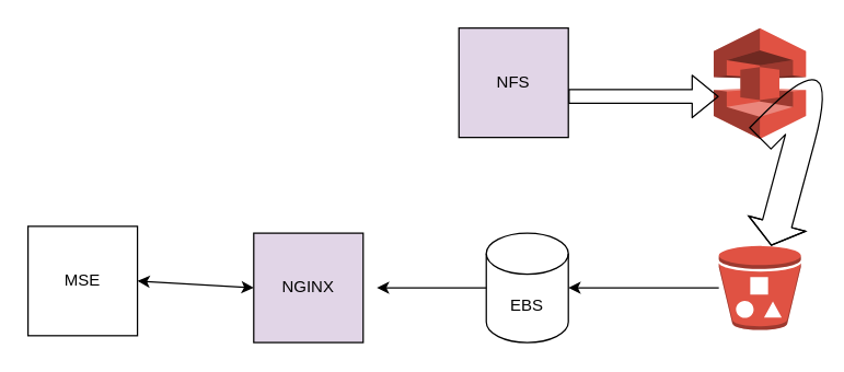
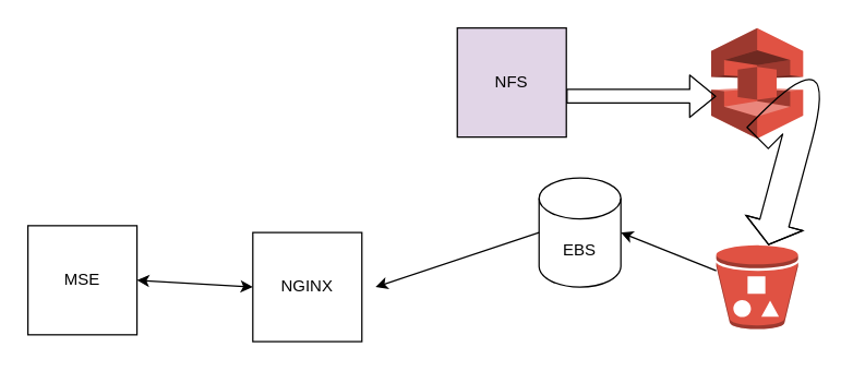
  <mxCell id="0" />
  <mxCell id="1" parent="0" />
  <mxCell id="2" value="MSE" style="whiteSpace=wrap;html=1;aspect=fixed;" vertex="1" parent="1"><mxGeometry x="20" y="165" width="80" height="80" as="geometry" /></mxCell>
- <mxCell id="3" value="NGINX" style="whiteSpace=wrap;html=1;aspect=fixed;fillColor=#e1d5e7;" vertex="1" parent="1"><mxGeometry x="185" y="170" width="80" height="80" as="geometry" /></mxCell>
- <mxCell id="4" value="EBS" style="shape=cylinder3;whiteSpace=wrap;html=1;boundedLbl=1;backgroundOutline=1;size=15;" vertex="1" parent="1"><mxGeometry x="355" y="170" width="60" height="80" as="geometry" /></mxCell>
+ <mxCell id="3" value="NGINX" style="whiteSpace=wrap;html=1;aspect=fixed;" vertex="1" parent="1"><mxGeometry x="185" y="170" width="80" height="80" as="geometry" /></mxCell>
+ <mxCell id="4" value="EBS" style="shape=cylinder3;whiteSpace=wrap;html=1;boundedLbl=1;backgroundOutline=1;size=15;" vertex="1" parent="1"><mxGeometry x="395" y="130" width="60" height="80" as="geometry" /></mxCell>
  <mxCell id="5" value="" style="outlineConnect=0;dashed=0;verticalLabelPosition=bottom;verticalAlign=top;align=center;html=1;shape=mxgraph.aws3.bucket_with_objects;fillColor=#E05243;gradientColor=none;" vertex="1" parent="1"><mxGeometry x="525" y="179.25" width="60" height="61.5" as="geometry" /></mxCell>
  <mxCell id="6" value="NFS" style="whiteSpace=wrap;html=1;aspect=fixed;fillColor=#e1d5e7;" vertex="1" parent="1"><mxGeometry x="335" y="20" width="80" height="80" as="geometry" /></mxCell>
  <mxCell id="7" value="" style="outlineConnect=0;dashed=0;verticalLabelPosition=bottom;verticalAlign=top;align=center;html=1;shape=mxgraph.aws3.snowball;fillColor=#E05243;gradientColor=none;" vertex="1" parent="1"><mxGeometry x="521.25" y="20" width="67.5" height="81" as="geometry" /></mxCell>
  <mxCell id="8" value="" style="shape=flexArrow;endArrow=classic;html=1;" edge="1" parent="1"><mxGeometry width="50" height="50" relative="1" as="geometry"><mxPoint x="415" y="70" as="sourcePoint" /><mxPoint x="525" y="70" as="targetPoint" /></mxGeometry></mxCell>
  <mxCell id="9" value="" style="shape=flexArrow;endArrow=classic;html=1;width=22;endSize=5.09;" edge="1" parent="1" target="5"><mxGeometry width="50" height="50" relative="1" as="geometry"><mxPoint x="555" y="101" as="sourcePoint" /><mxPoint x="605" y="51" as="targetPoint" /><Array as="points"><mxPoint x="595" y="61" /></Array></mxGeometry></mxCell>
  <mxCell id="10" value="" style="endArrow=classic;html=1;entryX=1;entryY=0.5;entryDx=0;entryDy=0;entryPerimeter=0;" edge="1" parent="1" source="5" target="4"><mxGeometry width="50" height="50" relative="1" as="geometry"><mxPoint x="325" y="270" as="sourcePoint" /><mxPoint x="375" y="220" as="targetPoint" /></mxGeometry></mxCell>
  <mxCell id="11" value="" style="endArrow=classic;html=1;exitX=0;exitY=0.5;exitDx=0;exitDy=0;exitPerimeter=0;" edge="1" parent="1" source="4"><mxGeometry width="50" height="50" relative="1" as="geometry"><mxPoint x="325" y="270" as="sourcePoint" /><mxPoint x="275" y="210" as="targetPoint" /></mxGeometry></mxCell>
  <mxCell id="12" value="" style="endArrow=classic;startArrow=classic;html=1;exitX=1;exitY=0.5;exitDx=0;exitDy=0;" edge="1" parent="1" source="2"><mxGeometry width="50" height="50" relative="1" as="geometry"><mxPoint x="325" y="270" as="sourcePoint" /><mxPoint x="185" y="210" as="targetPoint" /></mxGeometry></mxCell>
